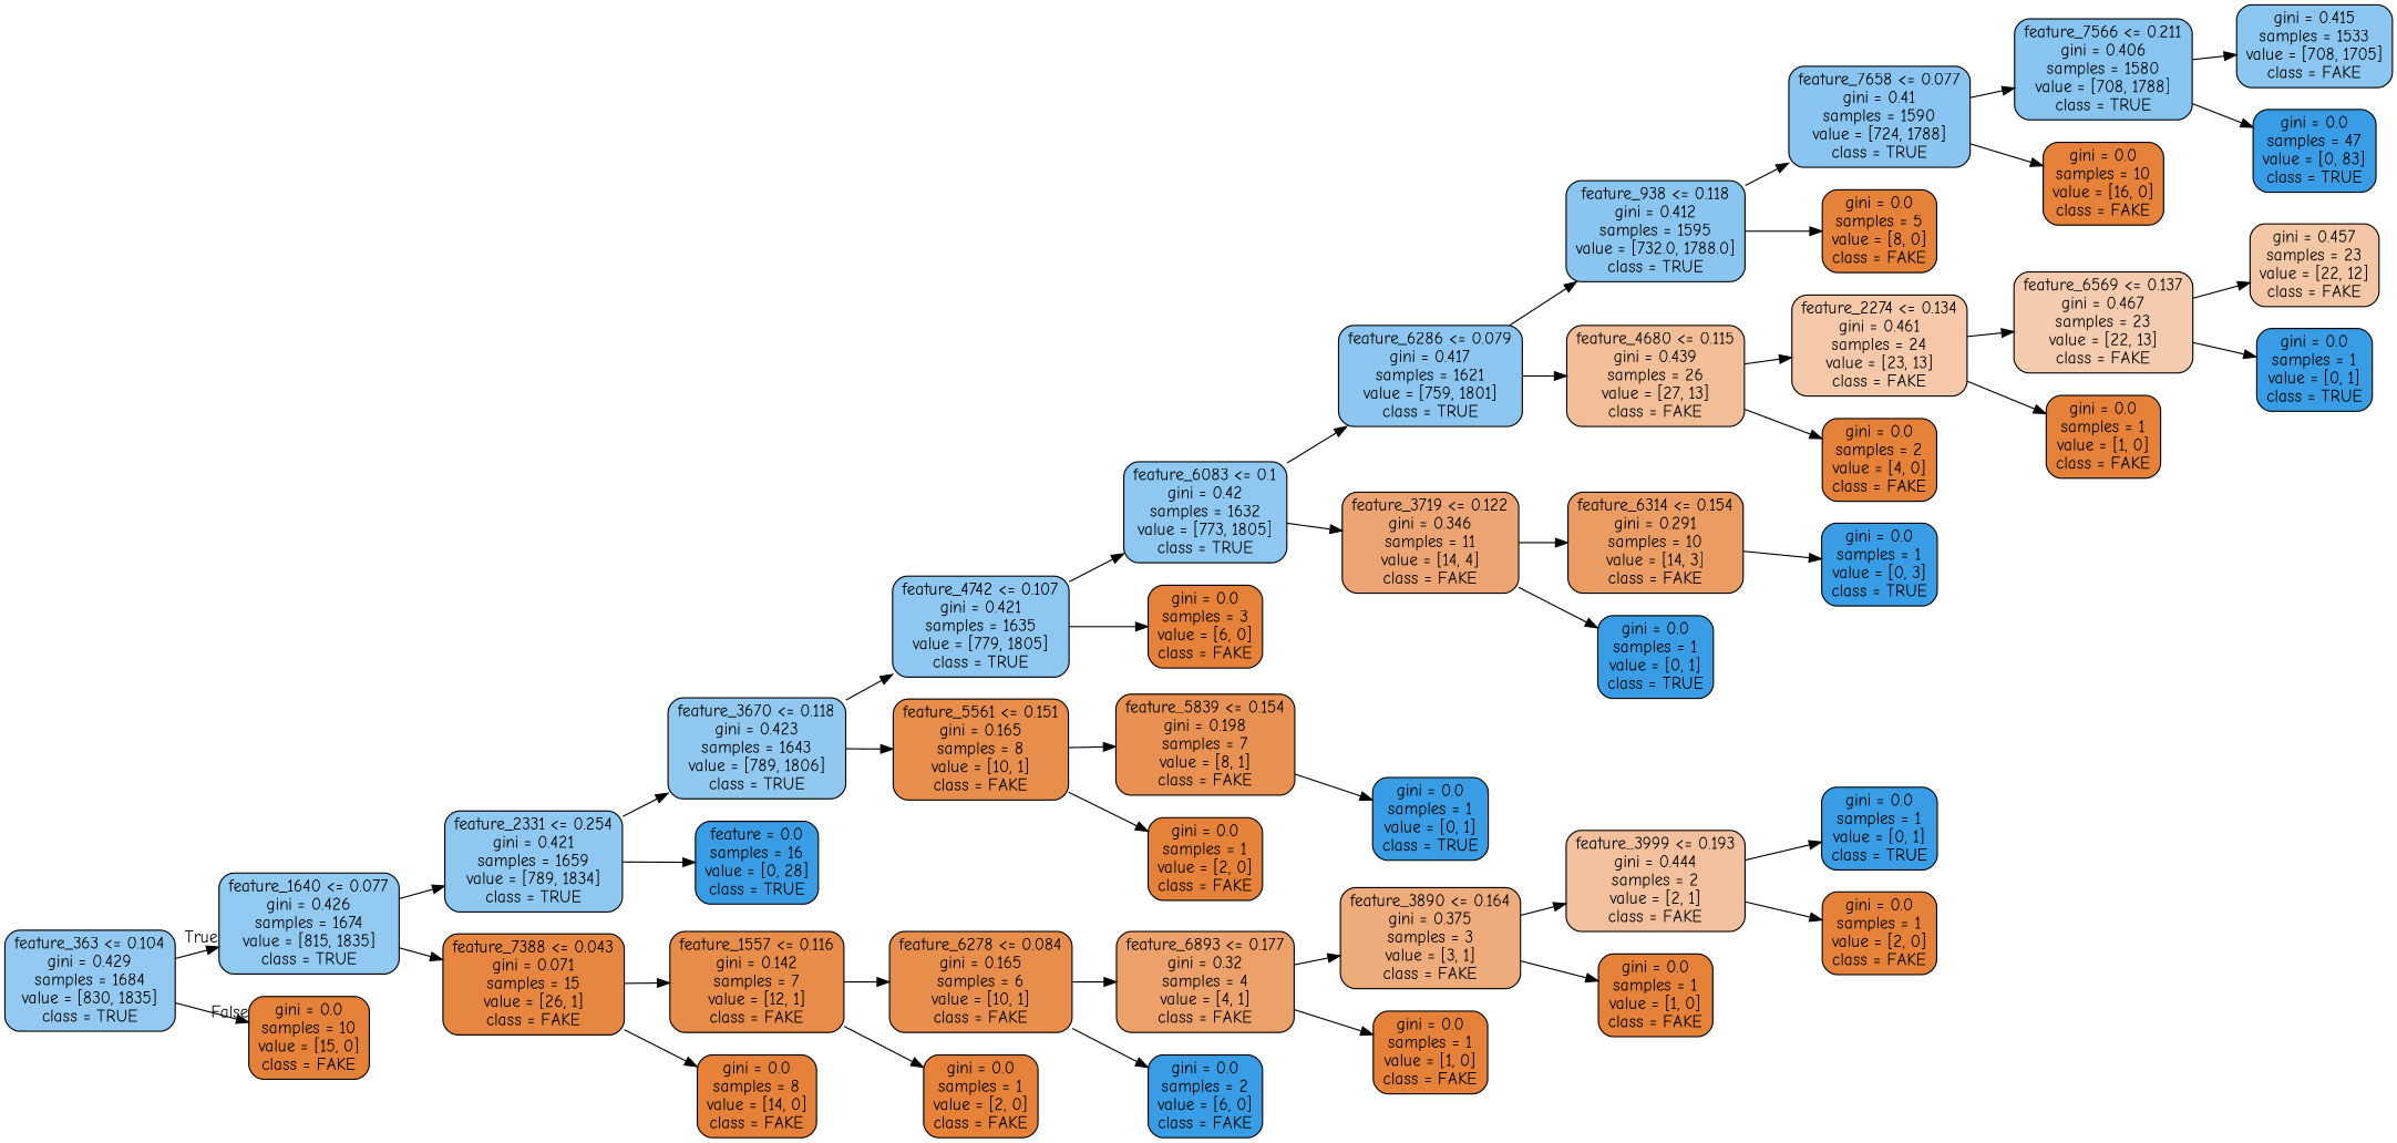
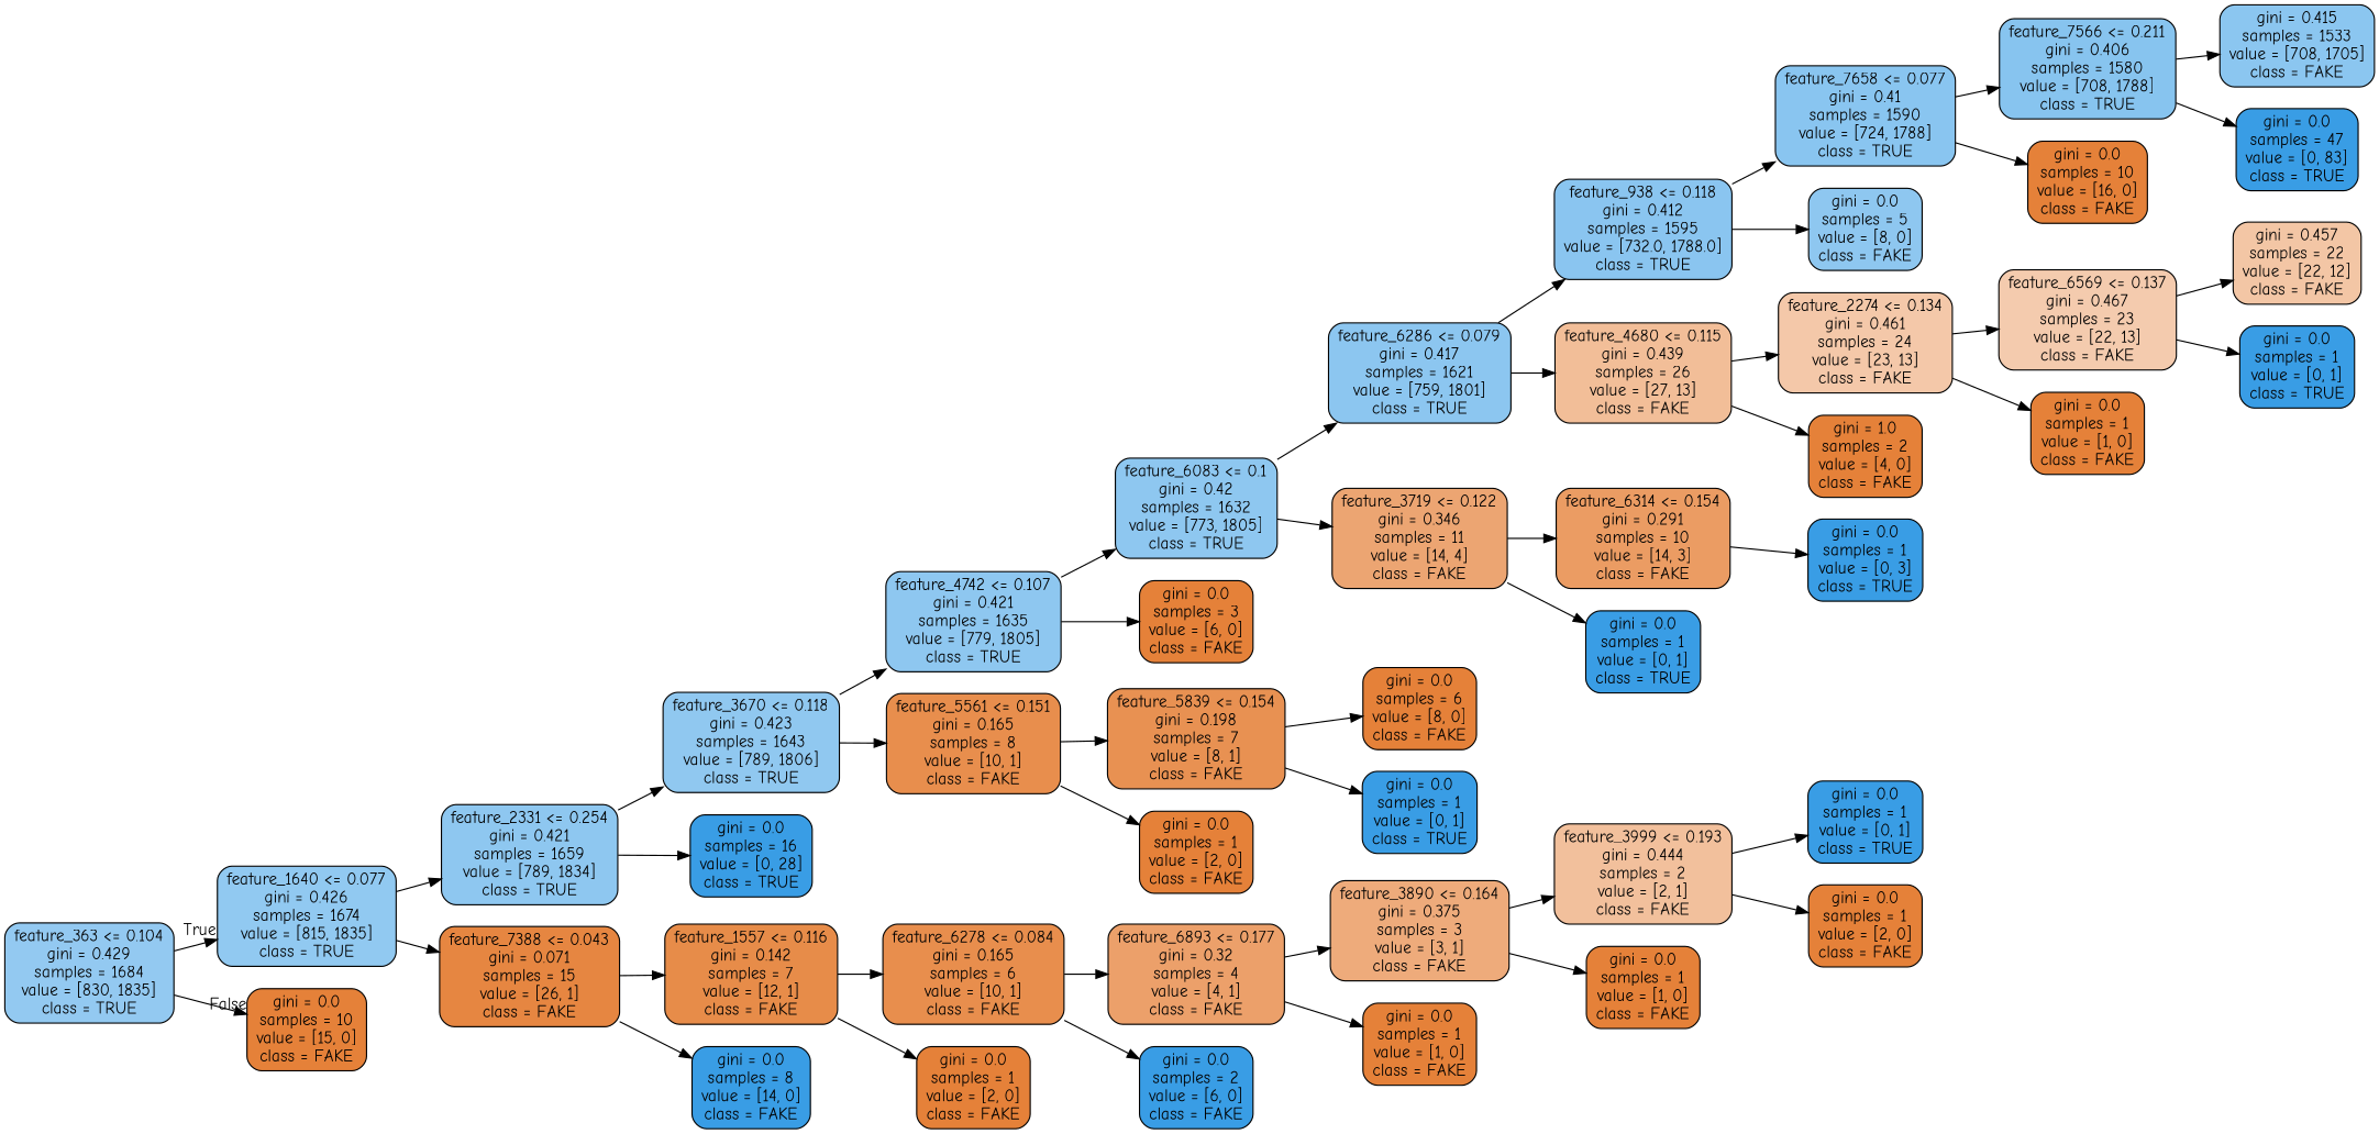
  digraph {
    fontname="Comic Neue"
    rankdir=LR
    node [color=black fillcolor="#e58139" fontname="Comic Neue" shape=box style="filled, rounded"]
    edge [fontname="Comic Neue"]
    n1 [fillcolor="#93c9f1" label="feature_363 <= 0.104\ngini = 0.429\nsamples = 1684\nvalue = [830, 1835]\nclass = TRUE"]
    n2 [fillcolor="#91c9f1" label="feature_1640 <= 0.077\ngini = 0.426\nsamples = 1674\nvalue = [815, 1835]\nclass = TRUE"]
    n3 [label="gini = 0.0\nsamples = 10\nvalue = [15, 0]\nclass = FAKE"]
    n4 [fillcolor="#8ec7f0" label="feature_2331 <= 0.254\ngini = 0.421\nsamples = 1659\nvalue = [789, 1834]\nclass = TRUE"]
    n5 [fillcolor="#e68641" label="feature_7388 <= 0.043\ngini = 0.071\nsamples = 15\nvalue = [26, 1]\nclass = FAKE"]
    n6 [fillcolor="#90c8f0" label="feature_3670 <= 0.118\ngini = 0.423\nsamples = 1643\nvalue = [789, 1806]\nclass = TRUE"]
-   n7 [fillcolor="#399de5" label="feature = 0.0\nsamples = 16\nvalue = [0, 28]\nclass = TRUE"]
+   n7 [fillcolor="#399de5" label="gini = 0.0\nsamples = 16\nvalue = [0, 28]\nclass = TRUE"]
    n8 [fillcolor="#e78c49" label="feature_1557 <= 0.116\ngini = 0.142\nsamples = 7\nvalue = [12, 1]\nclass = FAKE"]
-   n9 [label="gini = 0.0\nsamples = 8\nvalue = [14, 0]\nclass = FAKE"]
+   n9 [fillcolor="#399de5" label="gini = 0.0\nsamples = 8\nvalue = [14, 0]\nclass = FAKE"]
    n10 [fillcolor="#8ec7f0" label="feature_4742 <= 0.107\ngini = 0.421\nsamples = 1635\nvalue = [779, 1805]\nclass = TRUE"]
    n11 [fillcolor="#e88e4d" label="feature_5561 <= 0.151\ngini = 0.165\nsamples = 8\nvalue = [10, 1]\nclass = FAKE"]
    n12 [fillcolor="#8ec7f0" label="feature_6083 <= 0.1\ngini = 0.42\nsamples = 1632\nvalue = [773, 1805]\nclass = TRUE"]
    n13 [label="gini = 0.0\nsamples = 3\nvalue = [6, 0]\nclass = FAKE"]
    n14 [fillcolor="#e89152" label="feature_5839 <= 0.154\ngini = 0.198\nsamples = 7\nvalue = [8, 1]\nclass = FAKE"]
    n15 [label="gini = 0.0\nsamples = 1\nvalue = [2, 0]\nclass = FAKE"]
    n16 [fillcolor="#8cc6f0" label="feature_6286 <= 0.079\ngini = 0.417\nsamples = 1621\nvalue = [759, 1801]\nclass = TRUE"]
    n17 [fillcolor="#eca572" label="feature_3719 <= 0.122\ngini = 0.346\nsamples = 11\nvalue = [14, 4]\nclass = FAKE"]
    n18 [fillcolor="#8ac5f0" label="feature_938 <= 0.118\ngini = 0.412\nsamples = 1595\nvalue = [732.0, 1788.0]\nclass = TRUE"]
    n19 [fillcolor="#f2be98" label="feature_4680 <= 0.115\ngini = 0.439\nsamples = 26\nvalue = [27, 13]\nclass = FAKE"]
    n20 [fillcolor="#eb9c63" label="feature_6314 <= 0.154\ngini = 0.291\nsamples = 10\nvalue = [14, 3]\nclass = FAKE"]
    n21 [fillcolor="#399de5" label="gini = 0.0\nsamples = 1\nvalue = [0, 1]\nclass = TRUE"]
    n22 [fillcolor="#89c5f0" label="feature_7658 <= 0.077\ngini = 0.41\nsamples = 1590\nvalue = [724, 1788]\nclass = TRUE"]
-   n23 [label="gini = 0.0\nsamples = 5\nvalue = [8, 0]\nclass = FAKE"]
+   n23 [fillcolor="#8ec7f0" label="gini = 0.0\nsamples = 5\nvalue = [8, 0]\nclass = FAKE"]
    n24 [fillcolor="#f4c8a9" label="feature_2274 <= 0.134\ngini = 0.461\nsamples = 24\nvalue = [23, 13]\nclass = FAKE"]
-   n25 [label="gini = 0.0\nsamples = 2\nvalue = [4, 0]\nclass = FAKE"]
+   n25 [label="gini = 1.0\nsamples = 2\nvalue = [4, 0]\nclass = FAKE"]
    n26 [fillcolor="#87c4ef" label="feature_7566 <= 0.211\ngini = 0.406\nsamples = 1580\nvalue = [708, 1788]\nclass = TRUE"]
    n27 [label="gini = 0.0\nsamples = 10\nvalue = [16, 0]\nclass = FAKE"]
    n28 [fillcolor="#8bc6f0" label="gini = 0.415\nsamples = 1533\nvalue = [708, 1705]\nclass = FAKE"]
    n29 [fillcolor="#399de5" label="gini = 0.0\nsamples = 47\nvalue = [0, 83]\nclass = TRUE"]
    n30 [fillcolor="#f4cbae" label="feature_6569 <= 0.137\ngini = 0.467\nsamples = 23\nvalue = [22, 13]\nclass = FAKE"]
    n31 [label="gini = 0.0\nsamples = 1\nvalue = [1, 0]\nclass = FAKE"]
-   n32 [fillcolor="#f3c6a5" label="gini = 0.457\nsamples = 23\nvalue = [22, 12]\nclass = FAKE"]
+   n32 [fillcolor="#f3c6a5" label="gini = 0.457\nsamples = 22\nvalue = [22, 12]\nclass = FAKE"]
    n33 [fillcolor="#399de5" label="gini = 0.0\nsamples = 1\nvalue = [0, 1]\nclass = TRUE"]
    n34 [fillcolor="#399de5" label="gini = 0.0\nsamples = 1\nvalue = [0, 3]\nclass = TRUE"]
+   n35 [label="gini = 0.0\nsamples = 6\nvalue = [8, 0]\nclass = FAKE"]
    n36 [fillcolor="#399de5" label="gini = 0.0\nsamples = 1\nvalue = [0, 1]\nclass = TRUE"]
    n37 [fillcolor="#e88e4d" label="feature_6278 <= 0.084\ngini = 0.165\nsamples = 6\nvalue = [10, 1]\nclass = FAKE"]
    n38 [label="gini = 0.0\nsamples = 1\nvalue = [2, 0]\nclass = FAKE"]
    n39 [fillcolor="#eca06a" label="feature_6893 <= 0.177\ngini = 0.32\nsamples = 4\nvalue = [4, 1]\nclass = FAKE"]
    n40 [fillcolor="#399de5" label="gini = 0.0\nsamples = 2\nvalue = [6, 0]\nclass = FAKE"]
    n41 [fillcolor="#eeab7b" label="feature_3890 <= 0.164\ngini = 0.375\nsamples = 3\nvalue = [3, 1]\nclass = FAKE"]
    n42 [label="gini = 0.0\nsamples = 1\nvalue = [1, 0]\nclass = FAKE"]
    n43 [fillcolor="#f2c09c" label="feature_3999 <= 0.193\ngini = 0.444\nsamples = 2\nvalue = [2, 1]\nclass = FAKE"]
    n44 [label="gini = 0.0\nsamples = 1\nvalue = [1, 0]\nclass = FAKE"]
    n45 [fillcolor="#399de5" label="gini = 0.0\nsamples = 1\nvalue = [0, 1]\nclass = TRUE"]
    n46 [label="gini = 0.0\nsamples = 1\nvalue = [2, 0]\nclass = FAKE"]
    n1 -> n2 [headlabel=True labelangle=45 labeldistance=2.5]
    n1 -> n3 [headlabel=False labelangle=-45 labeldistance=2.5]
    n2 -> n4
    n2 -> n5
    n4 -> n6
    n4 -> n7
    n5 -> n8
    n5 -> n9
    n6 -> n10
    n6 -> n11
    n8 -> n37
    n8 -> n38
    n10 -> n12
    n10 -> n13
    n11 -> n14
    n11 -> n15
    n12 -> n16
    n12 -> n17
+   n14 -> n35
    n14 -> n36
    n16 -> n18
    n16 -> n19
    n17 -> n20
    n17 -> n21
    n18 -> n22
    n18 -> n23
    n19 -> n24
    n19 -> n25
    n20 -> n34
    n22 -> n26
    n22 -> n27
    n24 -> n30
    n24 -> n31
    n26 -> n28
    n26 -> n29
    n30 -> n32
    n30 -> n33
    n37 -> n39
    n37 -> n40
    n39 -> n41
    n39 -> n42
    n41 -> n43
    n41 -> n44
    n43 -> n45
    n43 -> n46
  }
